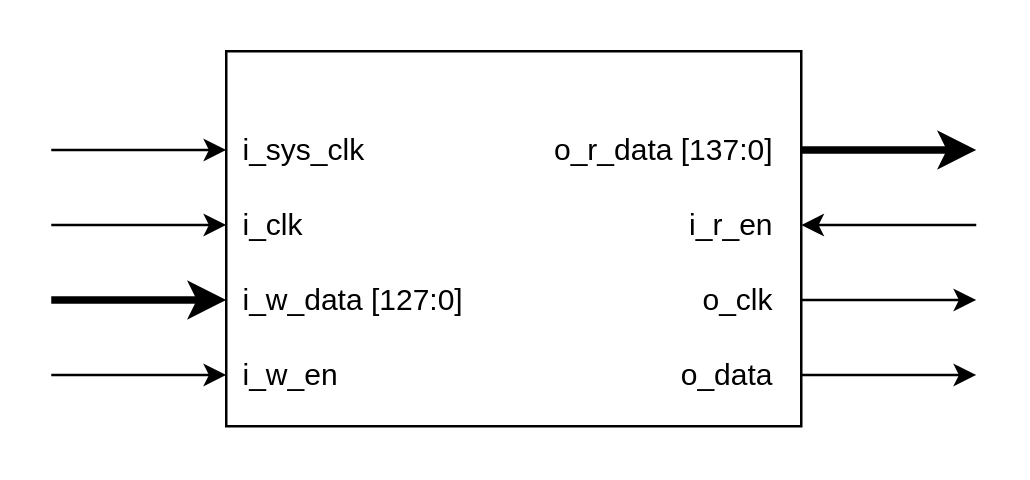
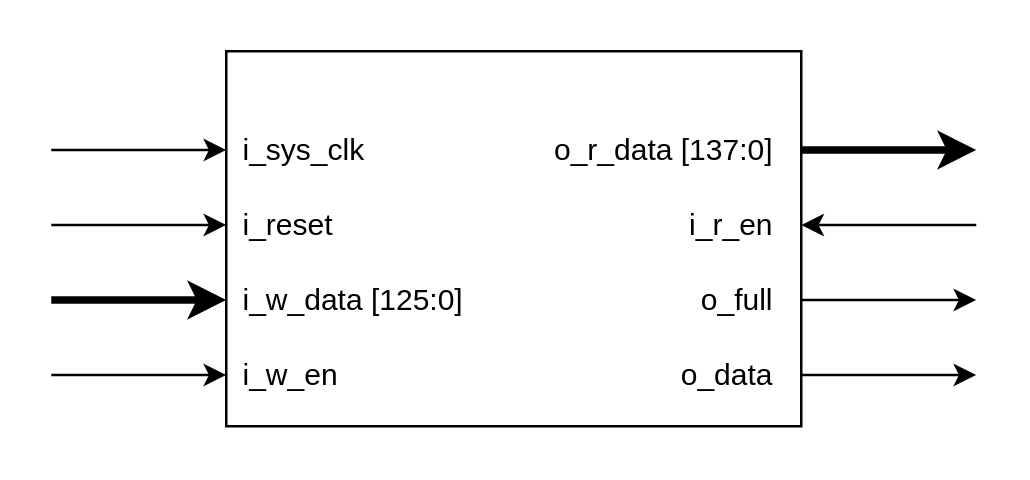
  <mxCell id="0" />
  <mxCell id="1" parent="0" />
  <mxCell id="2" value="" style="rounded=0;whiteSpace=wrap;html=1;" parent="1" vertex="1"><mxGeometry x="90" y="20" width="230" height="150" as="geometry" /></mxCell>
  <mxCell id="3" value="i_sys_clk" style="text;html=1;align=left;verticalAlign=middle;resizable=0;points=[];autosize=1;" parent="1" vertex="1"><mxGeometry x="95" y="50" width="60" height="20" as="geometry" /></mxCell>
- <mxCell id="4" value="i_clk" style="text;html=1;align=left;verticalAlign=middle;resizable=0;points=[];autosize=1;" parent="1" vertex="1"><mxGeometry x="95" y="80" width="50" height="20" as="geometry" /></mxCell>
+ <mxCell id="4" value="i_reset" style="text;html=1;align=left;verticalAlign=middle;resizable=0;points=[];autosize=1;" parent="1" vertex="1"><mxGeometry x="95" y="80" width="50" height="20" as="geometry" /></mxCell>
  <mxCell id="5" value="i_r_en" style="text;html=1;align=right;verticalAlign=middle;resizable=0;points=[];autosize=1;" parent="1" vertex="1"><mxGeometry x="260" y="80" width="50" height="20" as="geometry" /></mxCell>
  <mxCell id="6" value="i_w_en" style="text;html=1;align=left;verticalAlign=middle;resizable=0;points=[];autosize=1;" parent="1" vertex="1"><mxGeometry x="95" y="140" width="50" height="20" as="geometry" /></mxCell>
- <mxCell id="7" value="i_w_data [127:0]" style="text;html=1;align=left;verticalAlign=middle;resizable=0;points=[];autosize=1;" parent="1" vertex="1"><mxGeometry x="95" y="110" width="100" height="20" as="geometry" /></mxCell>
+ <mxCell id="7" value="i_w_data [125:0]" style="text;html=1;align=left;verticalAlign=middle;resizable=0;points=[];autosize=1;" parent="1" vertex="1"><mxGeometry x="95" y="110" width="100" height="20" as="geometry" /></mxCell>
  <mxCell id="8" value="o_r_data [137:0]" style="text;html=1;align=right;verticalAlign=middle;resizable=0;points=[];autosize=1;" parent="1" vertex="1"><mxGeometry x="210" y="50" width="100" height="20" as="geometry" /></mxCell>
- <mxCell id="9" value="o_clk" style="text;html=1;align=right;verticalAlign=middle;resizable=0;points=[];autosize=1;" parent="1" vertex="1"><mxGeometry x="270" y="110" width="40" height="20" as="geometry" /></mxCell>
+ <mxCell id="9" value="o_full" style="text;html=1;align=right;verticalAlign=middle;resizable=0;points=[];autosize=1;" parent="1" vertex="1"><mxGeometry x="270" y="110" width="40" height="20" as="geometry" /></mxCell>
  <mxCell id="10" value="o_data" style="text;html=1;align=right;verticalAlign=middle;resizable=0;points=[];autosize=1;" parent="1" vertex="1"><mxGeometry x="250" y="140" width="60" height="20" as="geometry" /></mxCell>
  <mxCell id="11" value="" style="endArrow=none;html=1;startArrow=classic;startFill=1;endFill=0;" parent="1" edge="1"><mxGeometry width="50" height="50" relative="1" as="geometry"><mxPoint x="320" y="89.5" as="sourcePoint" /><mxPoint x="390" y="89.5" as="targetPoint" /></mxGeometry></mxCell>
  <mxCell id="12" value="" style="endArrow=classic;html=1;" parent="1" edge="1"><mxGeometry width="50" height="50" relative="1" as="geometry"><mxPoint x="20" y="59.5" as="sourcePoint" /><mxPoint x="90" y="59.5" as="targetPoint" /></mxGeometry></mxCell>
  <mxCell id="13" value="" style="endArrow=classic;html=1;" parent="1" edge="1"><mxGeometry width="50" height="50" relative="1" as="geometry"><mxPoint x="20" y="89.5" as="sourcePoint" /><mxPoint x="90" y="89.5" as="targetPoint" /></mxGeometry></mxCell>
  <mxCell id="14" value="" style="endArrow=classic;html=1;strokeWidth=3;" parent="1" edge="1"><mxGeometry width="50" height="50" relative="1" as="geometry"><mxPoint x="20" y="119.5" as="sourcePoint" /><mxPoint x="90" y="119.5" as="targetPoint" /></mxGeometry></mxCell>
  <mxCell id="15" value="" style="endArrow=classic;html=1;" parent="1" edge="1"><mxGeometry width="50" height="50" relative="1" as="geometry"><mxPoint x="20" y="149.5" as="sourcePoint" /><mxPoint x="90" y="149.5" as="targetPoint" /></mxGeometry></mxCell>
  <mxCell id="16" value="" style="endArrow=classic;html=1;strokeWidth=3;" parent="1" edge="1"><mxGeometry width="50" height="50" relative="1" as="geometry"><mxPoint x="320" y="59.5" as="sourcePoint" /><mxPoint x="390" y="59.5" as="targetPoint" /></mxGeometry></mxCell>
  <mxCell id="17" value="" style="endArrow=classic;html=1;" parent="1" edge="1"><mxGeometry width="50" height="50" relative="1" as="geometry"><mxPoint x="320" y="119.5" as="sourcePoint" /><mxPoint x="390" y="119.5" as="targetPoint" /></mxGeometry></mxCell>
  <mxCell id="18" value="" style="endArrow=classic;html=1;" parent="1" edge="1"><mxGeometry width="50" height="50" relative="1" as="geometry"><mxPoint x="320" y="149.5" as="sourcePoint" /><mxPoint x="390" y="149.5" as="targetPoint" /></mxGeometry></mxCell>
